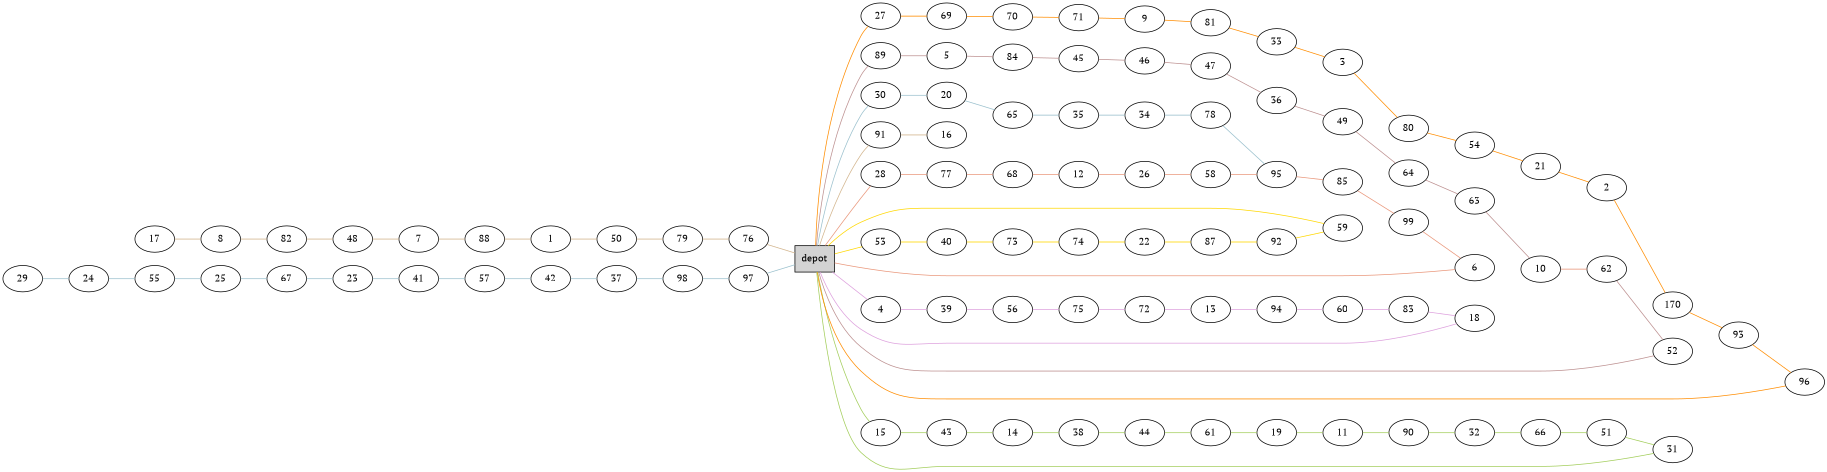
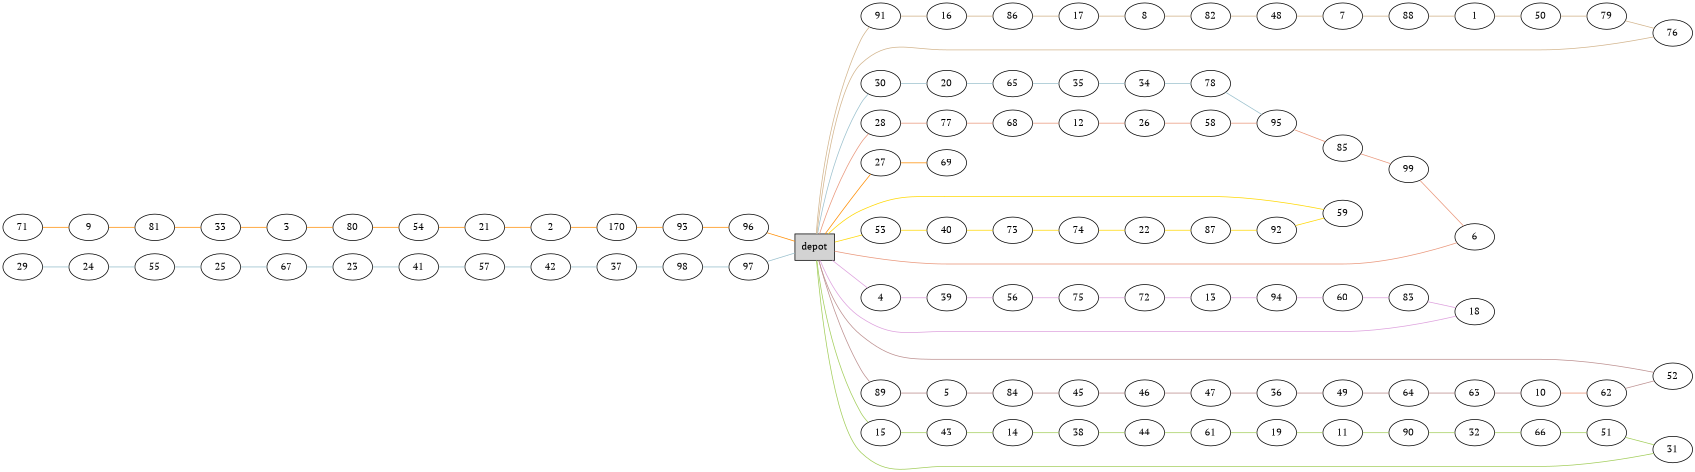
  graph {
    fontname="PT Serif"
    rankdir=LR
    node [fontname="PT Serif" shape=ellipse]
    edge [color=lightblue3 fontname="PT Serif"]
    n1 [label=depot shape=box style=filled]
    28
    53
    4
    91
    27
    89
    15
    30
    77
    40
    39
    16
    69
    5
    43
    20
    68
    12
    26
    58
    95
    85
    99
    6
    73
    74
    22
    87
    92
    59
    56
    75
    72
    13
    94
    60
    83
    18
+   86
    17
    8
    82
    48
    7
    88
    1
    50
    79
    76
-   70
    71
    9
    81
    33
    3
    80
    54
    21
    2
    n61 [label=170]
    93
    96
    84
    45
    46
    47
    36
    49
    64
    63
    10
    62
    52
    14
    38
    44
    61
    19
    11
    90
    32
    66
    51
    31
    65
    35
    34
    78
    29
    24
    55
    25
    67
    23
    41
    57
    42
    37
    98
    97
    n1 -- 28 [color=darksalmon]
    n1 -- 53 [color=gold]
    n1 -- 4 [color=plum]
    n1 -- 91 [color=tan]
    n1 -- 27 [color=darkorange]
    n1 -- 89 [color=rosybrown]
    n1 -- 15 [color=darkolivegreen3]
    n1 -- 30
    28 -- 77 [color=darksalmon]
    53 -- 40 [color=gold]
    4 -- 39 [color=plum]
    91 -- 16 [color=tan]
    27 -- 69 [color=darkorange]
    89 -- 5 [color=rosybrown]
    15 -- 43 [color=darkolivegreen3]
    30 -- 20
    77 -- 68 [color=darksalmon]
    40 -- 73 [color=gold]
    39 -- 56 [color=plum]
-   69 -- 70 [color=darkorange]
+   16 -- 86 [color=tan]
    5 -- 84 [color=rosybrown]
    43 -- 14 [color=darkolivegreen3]
    20 -- 65
    68 -- 12 [color=darksalmon]
    12 -- 26 [color=darksalmon]
    26 -- 58 [color=darksalmon]
    58 -- 95 [color=darksalmon]
    95 -- 85 [color=darksalmon]
    85 -- 99 [color=darksalmon]
    99 -- 6 [color=darksalmon]
    6 -- n1 [color=darksalmon]
    73 -- 74 [color=gold]
    74 -- 22 [color=gold]
    22 -- 87 [color=gold]
    87 -- 92 [color=gold]
    92 -- 59 [color=gold]
    59 -- n1 [color=gold]
    56 -- 75 [color=plum]
    75 -- 72 [color=plum]
    72 -- 13 [color=plum]
    13 -- 94 [color=plum]
    94 -- 60 [color=plum]
    60 -- 83 [color=plum]
    83 -- 18 [color=plum]
    18 -- n1 [color=plum]
+   86 -- 17 [color=tan]
    17 -- 8 [color=tan]
    8 -- 82 [color=tan]
    82 -- 48 [color=tan]
    48 -- 7 [color=tan]
    7 -- 88 [color=tan]
    88 -- 1 [color=tan]
    1 -- 50 [color=tan]
    50 -- 79 [color=tan]
    79 -- 76 [color=tan]
    76 -- n1 [color=tan]
-   70 -- 71 [color=darkorange]
    71 -- 9 [color=darkorange]
    9 -- 81 [color=darkorange]
    81 -- 33 [color=darkorange]
    33 -- 3 [color=darkorange]
    3 -- 80 [color=darkorange]
    80 -- 54 [color=darkorange]
    54 -- 21 [color=darkorange]
    21 -- 2 [color=darkorange]
    2 -- n61 [color=darkorange]
    n61 -- 93 [color=darkorange]
    93 -- 96 [color=darkorange]
    96 -- n1 [color=darkorange]
    84 -- 45 [color=rosybrown]
    45 -- 46 [color=rosybrown]
    46 -- 47 [color=rosybrown]
    47 -- 36 [color=rosybrown]
    36 -- 49 [color=rosybrown]
    49 -- 64 [color=rosybrown]
    64 -- 63 [color=rosybrown]
    63 -- 10 [color=rosybrown]
    10 -- 62 [color=darksalmon]
    62 -- 52 [color=rosybrown]
    52 -- n1 [color=rosybrown]
    14 -- 38 [color=darkolivegreen3]
    38 -- 44 [color=darkolivegreen3]
    44 -- 61 [color=darkolivegreen3]
    61 -- 19 [color=darkolivegreen3]
    19 -- 11 [color=darkolivegreen3]
    11 -- 90 [color=darkolivegreen3]
    90 -- 32 [color=darkolivegreen3]
    32 -- 66 [color=darkolivegreen3]
    66 -- 51 [color=darkolivegreen3]
    51 -- 31 [color=darkolivegreen3]
    31 -- n1 [color=darkolivegreen3]
    65 -- 35
    35 -- 34
    34 -- 78
    78 -- 95
    29 -- 24
    24 -- 55
    55 -- 25
    25 -- 67
    67 -- 23
    23 -- 41
    41 -- 57
    57 -- 42
    42 -- 37
    37 -- 98
    98 -- 97
    97 -- n1
  }
